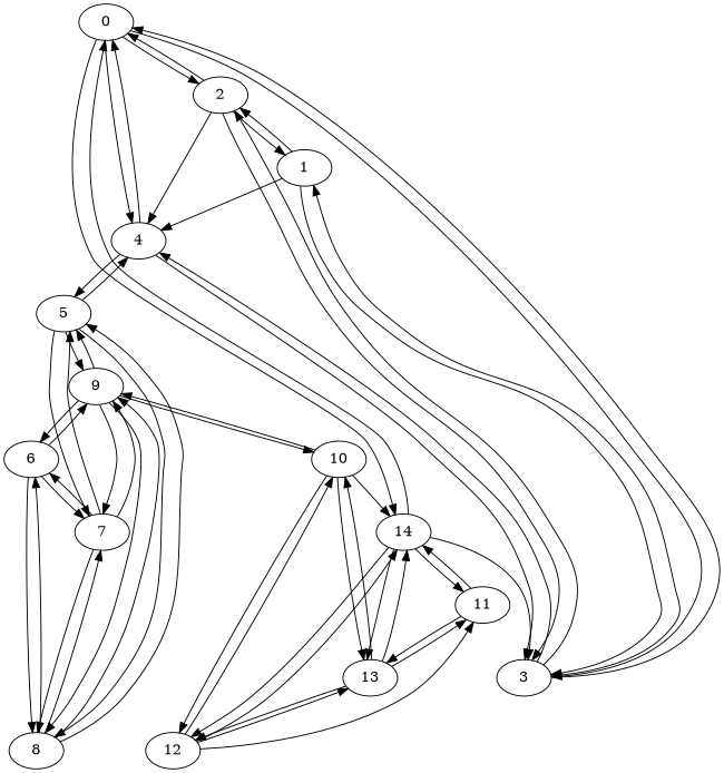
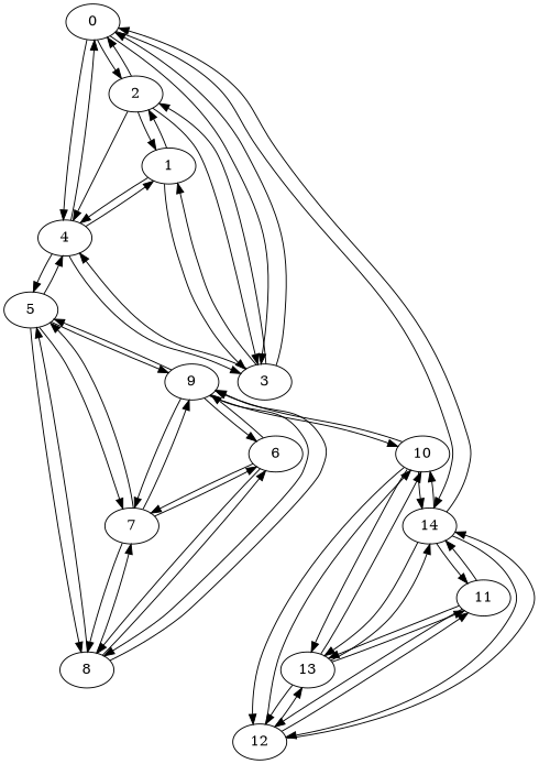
  digraph {
    edge [weight=0.977590211964478]
    0
    2
    3
    4
    14
    1
    5
    10
    12
    13
    11
    7
    8
    9
    6
    0 -> 2
    0 -> 3 [weight=0.40480539140424676]
    0 -> 4 [weight=0.6386371323178712]
    0 -> 14 [weight=0.2524809280000434]
    2 -> 0
    2 -> 3 [weight=0.2558811535567852]
    2 -> 4 [weight=0.4275529782905707]
    2 -> 1 [weight=0.3019956513263736]
    3 -> 0 [weight=0.40480539140424676]
    3 -> 2 [weight=0.2558811535567852]
    3 -> 4 [weight=0.5812420695919419]
    3 -> 1 [weight=0.787226876772924]
    4 -> 0 [weight=0.6386371323178712]
    4 -> 3 [weight=0.5812420695919419]
+   4 -> 1 [weight=0.5838663579429713]
    4 -> 5 [weight=0.6159635826328868]
    14 -> 0 [weight=0.2524809280000434]
-   14 -> 3 [weight=0.9261336390633391]
+   14 -> 10 [weight=0.9261336390633391]
    14 -> 12 [weight=0.5477239194046785]
    14 -> 13 [weight=0.6777323814130363]
    14 -> 11 [weight=0.5664545000182631]
    1 -> 2 [weight=0.3019956513263736]
    1 -> 3 [weight=0.787226876772924]
    1 -> 4 [weight=0.5838663579429713]
    5 -> 4 [weight=0.6159635826328868]
    5 -> 7 [weight=0.9580047489667336]
    5 -> 8 [weight=0.6004537874316757]
    5 -> 9 [weight=0.8486546868848736]
    10 -> 14 [weight=0.9261336390633391]
    10 -> 12 [weight=0.7841548778393697]
    10 -> 13 [weight=0.7864030426973707]
    10 -> 9 [weight=0.3530634061571205]
    12 -> 14 [weight=0.5477239194046785]
    12 -> 10 [weight=0.7841548778393697]
    12 -> 13 [weight=0.003151393608657127]
    12 -> 11 [weight=0.38892004151013027]
    13 -> 14 [weight=0.6777323814130363]
    13 -> 10 [weight=0.7864030426973707]
    13 -> 12 [weight=0.003151393608657127]
    13 -> 11 [weight=0.05133671618659574]
    11 -> 14 [weight=0.5664545000182631]
+   11 -> 12 [weight=0.38892004151013027]
    11 -> 13 [weight=0.05133671618659574]
    7 -> 5 [weight=0.9580047489667336]
    7 -> 8 [weight=0.4239472918016476]
    7 -> 9 [weight=0.08529891303045634]
    7 -> 6 [weight=0.521711219014216]
    8 -> 5 [weight=0.6004537874316757]
    8 -> 7 [weight=0.4239472918016476]
    8 -> 9 [weight=0.8128342641816927]
    8 -> 6 [weight=0.8669097476531155]
    9 -> 5 [weight=0.8486546868848736]
    9 -> 10 [weight=0.3530634061571205]
    9 -> 7 [weight=0.08529891303045634]
    9 -> 8 [weight=0.8128342641816927]
    9 -> 6 [weight=0.48142279621388695]
    6 -> 7 [weight=0.521711219014216]
    6 -> 8 [weight=0.8669097476531155]
    6 -> 9 [weight=0.48142279621388695]
  }
